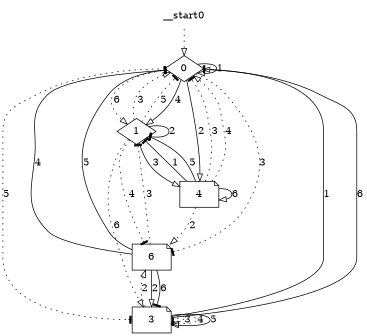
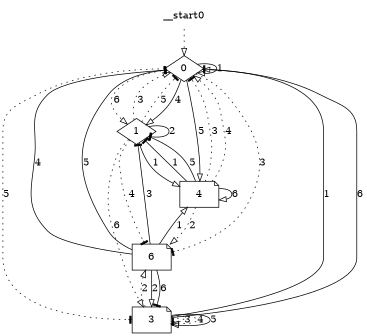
  digraph {
    node [shape=note]
    edge [arrowhead=onormal style=solid]
    n1 [label=0 shape=diamond]
    n2 [label=1 shape=diamond]
    n3 [label=6]
    n4 [label=3]
    n5 [label=4]
    __start0 [shape=none]
    n1 -> n1 [label=1]
    n1 -> n2 [label=4]
    n1 -> n2 [label=6 style=dotted]
    n1 -> n3 [arrowhead=tee label=3 style=dotted]
    n1 -> n4 [arrowhead=tee label=5 style=dotted]
-   n1 -> n5 [label=2]
+   n1 -> n5 [label=5]
    n2 -> n1 [label=3 style=dotted]
    n2 -> n1 [arrowhead=tee label=5 style=dotted]
    n2 -> n2 [arrowhead=tee label=2]
    n2 -> n3 [arrowhead=tee label=4 style=dotted]
    n2 -> n4 [label=6 style=dotted]
-   n2 -> n5 [label=3]
+   n2 -> n5 [label=1]
    n3 -> n1 [arrowhead=tee label=4]
    n3 -> n1 [arrowhead=tee label=5]
-   n3 -> n2 [arrowhead=tee label=3 style=dotted]
+   n3 -> n2 [arrowhead=tee label=3]
    n3 -> n4 [label=2]
    n3 -> n4 [arrowhead=tee label=6]
+   n3 -> n5 [label=1]
    n4 -> n1 [arrowhead=tee label=1]
    n4 -> n1 [label=6]
    n4 -> n3 [label=2 style=dotted]
    n4 -> n4 [arrowhead=tee label=3 style=dotted]
    n4 -> n4 [label=4 style=dotted]
    n4 -> n4 [label=5]
    n5 -> n1 [arrowhead=tee label=3 style=dotted]
    n5 -> n1 [label=4 style=dotted]
    n5 -> n2 [arrowhead=tee label=1]
    n5 -> n2 [arrowhead=tee label=5]
    n5 -> n3 [label=2 style=dotted]
    n5 -> n5 [label=6]
    __start0 -> n1 [style=dotted]
  }
